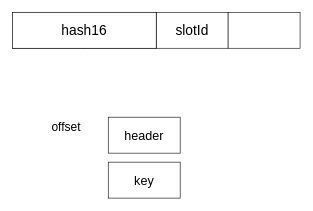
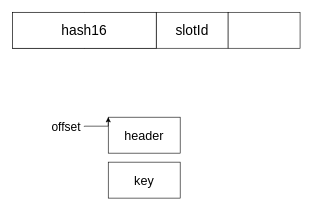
  <mxCell id="0" />
  <mxCell id="1" parent="0" />
  <mxCell id="2" value="" style="rounded=0;whiteSpace=wrap;html=1;" vertex="1" parent="1"><mxGeometry x="20" y="20" width="120" height="60" as="geometry" /></mxCell>
  <mxCell id="3" value="" style="rounded=0;whiteSpace=wrap;html=1;" vertex="1" parent="1"><mxGeometry x="140" y="20" width="120" height="60" as="geometry" /></mxCell>
  <mxCell id="4" value="slotId" style="rounded=0;whiteSpace=wrap;html=1;fontSize=23;" vertex="1" parent="1"><mxGeometry x="260" y="20" width="120" height="60" as="geometry" /></mxCell>
  <mxCell id="5" value="" style="rounded=0;whiteSpace=wrap;html=1;" vertex="1" parent="1"><mxGeometry x="380" y="20" width="120" height="60" as="geometry" /></mxCell>
  <mxCell id="6" value="hash16" style="rounded=0;whiteSpace=wrap;html=1;fontSize=23;" vertex="1" parent="1"><mxGeometry x="20" y="20" width="240" height="60" as="geometry" /></mxCell>
  <mxCell id="7" value="header" style="rounded=0;whiteSpace=wrap;html=1;fontSize=21;" vertex="1" parent="1"><mxGeometry x="180" y="195" width="120" height="60" as="geometry" /></mxCell>
  <mxCell id="8" value="key" style="rounded=0;whiteSpace=wrap;html=1;fontSize=21;" vertex="1" parent="1"><mxGeometry x="180" y="270" width="120" height="60" as="geometry" /></mxCell>
+ <mxCell id="9" style="edgeStyle=orthogonalEdgeStyle;rounded=0;orthogonalLoop=1;jettySize=auto;html=1;exitX=1;exitY=0.5;exitDx=0;exitDy=0;entryX=0;entryY=0;entryDx=0;entryDy=0;" edge="1" parent="1" source="10" target="7"><mxGeometry relative="1" as="geometry"><Array as="points"><mxPoint x="140" y="210" /></Array></mxGeometry></mxCell>
  <mxCell id="10" value="offset" style="text;html=1;strokeColor=none;fillColor=none;align=center;verticalAlign=middle;whiteSpace=wrap;rounded=0;fontSize=20;" vertex="1" parent="1"><mxGeometry x="80" y="196" width="60" height="30" as="geometry" /></mxCell>
